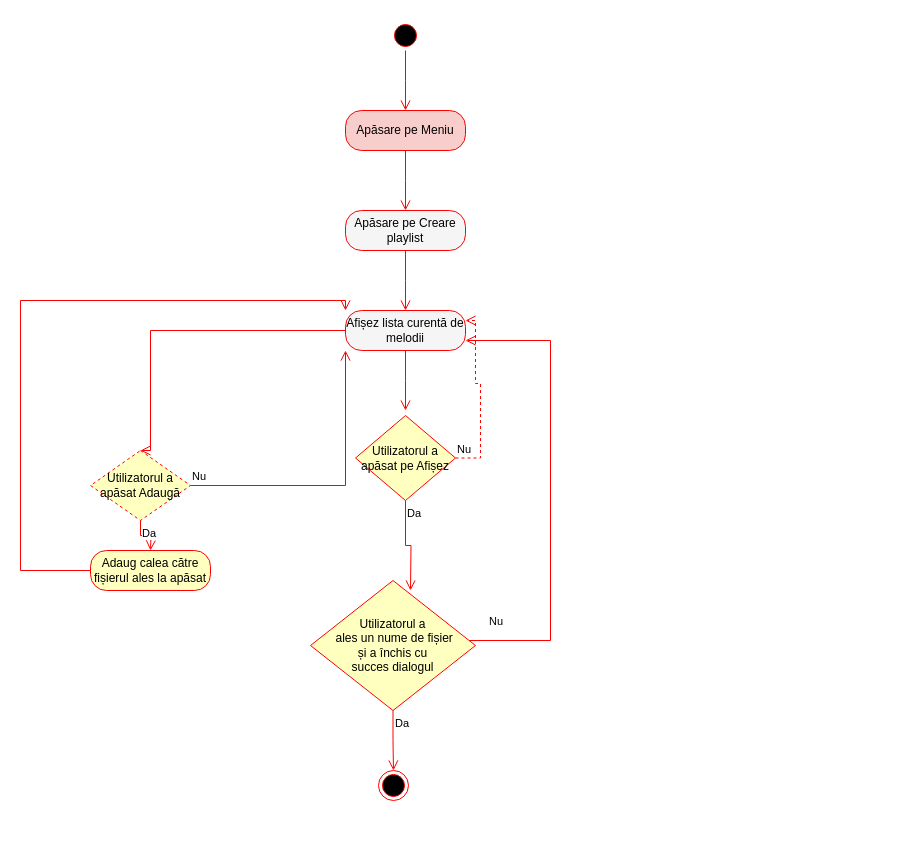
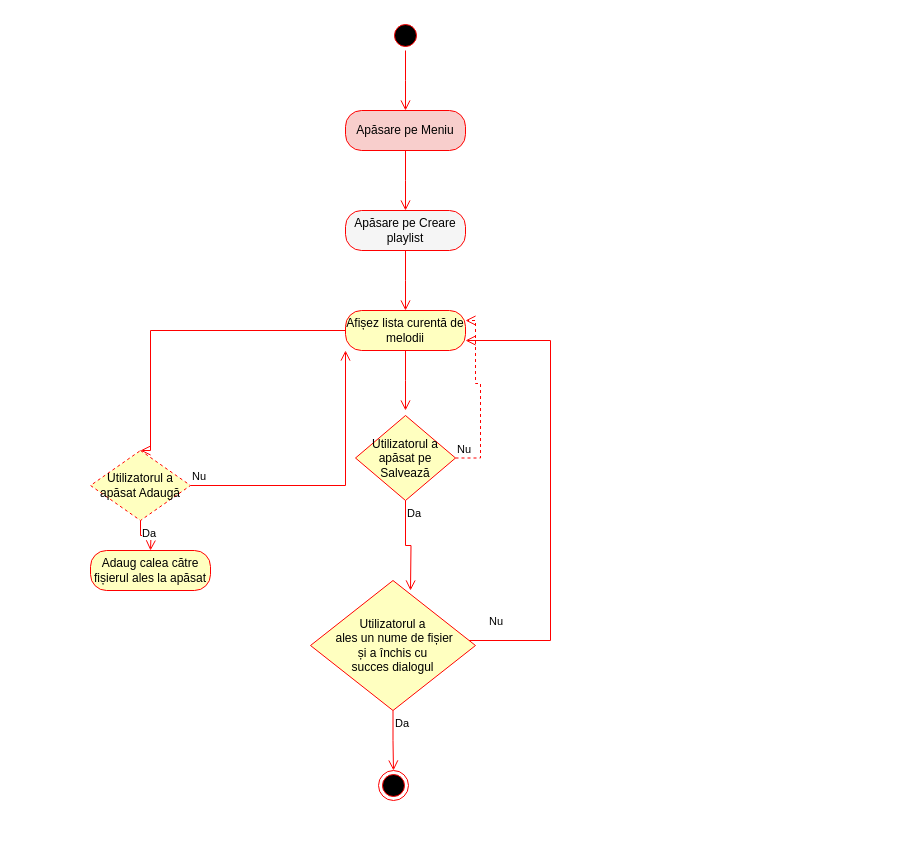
  <mxCell id="0" />
  <mxCell id="1" parent="0" />
  <mxCell id="2" value="" style="ellipse;html=1;shape=startState;fillColor=#000000;strokeColor=#ff0000;direction=west;" parent="1" vertex="1"><mxGeometry x="390" y="20" width="30" height="30" as="geometry" /></mxCell>
  <mxCell id="3" value="" style="edgeStyle=orthogonalEdgeStyle;html=1;verticalAlign=bottom;endArrow=open;endSize=8;strokeColor=#ff0000;rounded=0;" parent="1" source="2" edge="1"><mxGeometry relative="1" as="geometry"><mxPoint x="405" y="110" as="targetPoint" /></mxGeometry></mxCell>
  <mxCell id="4" value="Apăsare pe Meniu" style="rounded=1;whiteSpace=wrap;html=1;arcSize=40;fontColor=#000000;fillColor=#f8cecc;strokeColor=#ff0000;" parent="1" vertex="1"><mxGeometry x="345" y="110" width="120" height="40" as="geometry" /></mxCell>
  <mxCell id="5" value="" style="edgeStyle=orthogonalEdgeStyle;html=1;verticalAlign=bottom;endArrow=open;endSize=8;strokeColor=#ff0000;rounded=0;" parent="1" source="4" edge="1"><mxGeometry relative="1" as="geometry"><mxPoint x="405" y="210" as="targetPoint" /></mxGeometry></mxCell>
  <mxCell id="6" value="Apăsare pe Creare playlist" style="rounded=1;whiteSpace=wrap;html=1;arcSize=40;fontColor=#000000;fillColor=#f5f5f5;strokeColor=#ff0000;" parent="1" vertex="1"><mxGeometry x="345" y="210" width="120" height="40" as="geometry" /></mxCell>
  <mxCell id="7" value="" style="edgeStyle=orthogonalEdgeStyle;html=1;verticalAlign=bottom;endArrow=open;endSize=8;strokeColor=#ff0000;rounded=0;" parent="1" source="6" edge="1"><mxGeometry relative="1" as="geometry"><mxPoint x="405" y="310" as="targetPoint" /></mxGeometry></mxCell>
  <mxCell id="8" value="" style="edgeStyle=orthogonalEdgeStyle;html=1;verticalAlign=bottom;endArrow=open;endSize=8;strokeColor=#ff0000;rounded=0;entryX=0.75;entryY=0;entryDx=0;entryDy=0;" edge="1" parent="1"><mxGeometry relative="1" as="geometry"><mxPoint x="434" y="480" as="targetPoint" /><Array as="points"><mxPoint x="900" y="830" /><mxPoint x="900" y="450" /><mxPoint x="434" y="450" /></Array></mxGeometry></mxCell>
- <mxCell id="9" value="Afișez lista curentă de melodii" style="rounded=1;whiteSpace=wrap;html=1;arcSize=40;fontColor=#000000;fillColor=#f5f5f5;strokeColor=#ff0000;" vertex="1" parent="1"><mxGeometry x="345" y="310" width="120" height="40" as="geometry" /></mxCell>
+ <mxCell id="9" value="Afișez lista curentă de melodii" style="rounded=1;whiteSpace=wrap;html=1;arcSize=40;fontColor=#000000;fillColor=#ffffc0;strokeColor=#ff0000;" vertex="1" parent="1"><mxGeometry x="345" y="310" width="120" height="40" as="geometry" /></mxCell>
  <mxCell id="10" value="" style="edgeStyle=orthogonalEdgeStyle;html=1;verticalAlign=bottom;endArrow=open;endSize=8;strokeColor=#ff0000;rounded=0;" edge="1" source="9" parent="1"><mxGeometry relative="1" as="geometry"><mxPoint x="405" y="410" as="targetPoint" /></mxGeometry></mxCell>
- <mxCell id="11" value="Utilizatorul a apăsat pe Afișez" style="rhombus;whiteSpace=wrap;html=1;fontColor=#000000;fillColor=#ffffc0;strokeColor=#ff0000;" vertex="1" parent="1"><mxGeometry x="355" y="415" width="100" height="85" as="geometry" /></mxCell>
+ <mxCell id="11" value="Utilizatorul a apăsat pe Salvează" style="rhombus;whiteSpace=wrap;html=1;fontColor=#000000;fillColor=#ffffc0;strokeColor=#ff0000;" vertex="1" parent="1"><mxGeometry x="355" y="415" width="100" height="85" as="geometry" /></mxCell>
  <mxCell id="12" value="Nu" style="edgeStyle=orthogonalEdgeStyle;html=1;align=left;verticalAlign=bottom;endArrow=open;endSize=8;strokeColor=#ff0000;rounded=0;entryX=1;entryY=0.25;entryDx=0;entryDy=0;dashed=1;" edge="1" source="11" parent="1" target="9"><mxGeometry x="-1" relative="1" as="geometry"><mxPoint x="550" y="435" as="targetPoint" /><Array as="points"><mxPoint x="480" y="458" /><mxPoint x="480" y="383" /><mxPoint x="475" y="383" /><mxPoint x="475" y="320" /></Array></mxGeometry></mxCell>
  <mxCell id="13" value="Da" style="edgeStyle=orthogonalEdgeStyle;html=1;align=left;verticalAlign=top;endArrow=open;endSize=8;strokeColor=#ff0000;rounded=0;" edge="1" source="11" parent="1"><mxGeometry x="-1" relative="1" as="geometry"><mxPoint x="410" y="590" as="targetPoint" /></mxGeometry></mxCell>
  <mxCell id="14" value="Utilizatorul a&lt;br&gt;&amp;nbsp;ales un nume de fișier &lt;br&gt;și a închis cu &lt;br&gt;succes dialogul" style="rhombus;whiteSpace=wrap;html=1;fontColor=#000000;fillColor=#ffffc0;strokeColor=#ff0000;" vertex="1" parent="1"><mxGeometry x="310" y="580" width="165" height="130" as="geometry" /></mxCell>
  <mxCell id="15" value="Nu" style="edgeStyle=orthogonalEdgeStyle;html=1;align=left;verticalAlign=bottom;endArrow=open;endSize=8;strokeColor=#ff0000;rounded=0;entryX=1;entryY=0.75;entryDx=0;entryDy=0;" edge="1" source="14" parent="1" target="9"><mxGeometry x="-0.924" y="10" relative="1" as="geometry"><mxPoint x="550" y="610" as="targetPoint" /><Array as="points"><mxPoint x="550" y="640" /><mxPoint x="550" y="340" /></Array><mxPoint as="offset" /></mxGeometry></mxCell>
  <mxCell id="16" value="Da" style="edgeStyle=orthogonalEdgeStyle;html=1;align=left;verticalAlign=top;endArrow=open;endSize=8;strokeColor=#ff0000;rounded=0;entryX=0.5;entryY=0;entryDx=0;entryDy=0;" edge="1" source="14" parent="1" target="17"><mxGeometry x="-1" relative="1" as="geometry"><mxPoint x="410" y="690" as="targetPoint" /></mxGeometry></mxCell>
  <mxCell id="17" value="" style="ellipse;html=1;shape=endState;fillColor=#000000;strokeColor=#ff0000;" vertex="1" parent="1"><mxGeometry x="378" y="770" width="30" height="30" as="geometry" /></mxCell>
  <mxCell id="18" value="Utilizatorul a apăsat Adaugă" style="rhombus;whiteSpace=wrap;html=1;fontColor=#000000;fillColor=#ffffc0;strokeColor=#ff0000;dashed=1;" vertex="1" parent="1"><mxGeometry x="90" y="450" width="100" height="70" as="geometry" /></mxCell>
  <mxCell id="19" value="Nu" style="edgeStyle=orthogonalEdgeStyle;html=1;align=left;verticalAlign=bottom;endArrow=open;endSize=8;strokeColor=#ff0000;rounded=0;entryX=0;entryY=1;entryDx=0;entryDy=0;" edge="1" source="18" parent="1" target="9"><mxGeometry x="-1" relative="1" as="geometry"><mxPoint x="290" y="470" as="targetPoint" /></mxGeometry></mxCell>
  <mxCell id="20" value="Da" style="edgeStyle=orthogonalEdgeStyle;html=1;align=left;verticalAlign=top;endArrow=open;endSize=8;strokeColor=#ff0000;rounded=0;" edge="1" source="18" parent="1"><mxGeometry x="-1" relative="1" as="geometry"><mxPoint x="150" y="550" as="targetPoint" /></mxGeometry></mxCell>
  <mxCell id="21" value="" style="edgeStyle=orthogonalEdgeStyle;html=1;align=left;verticalAlign=bottom;endArrow=open;endSize=8;strokeColor=#ff0000;rounded=0;exitX=0;exitY=0.5;exitDx=0;exitDy=0;entryX=0.5;entryY=0;entryDx=0;entryDy=0;" edge="1" parent="1" source="9" target="18"><mxGeometry x="-0.846" y="-20" relative="1" as="geometry"><mxPoint x="300" y="480" as="targetPoint" /><mxPoint x="200" y="480" as="sourcePoint" /><Array as="points"><mxPoint x="150" y="330" /></Array><mxPoint as="offset" /></mxGeometry></mxCell>
  <mxCell id="22" value="Adaug calea către fișierul ales la apăsat" style="rounded=1;whiteSpace=wrap;html=1;arcSize=40;fontColor=#000000;fillColor=#ffffc0;strokeColor=#ff0000;" vertex="1" parent="1"><mxGeometry x="90" y="550" width="120" height="40" as="geometry" /></mxCell>
- <mxCell id="23" value="" style="edgeStyle=orthogonalEdgeStyle;html=1;verticalAlign=bottom;endArrow=open;endSize=8;strokeColor=#ff0000;rounded=0;entryX=0;entryY=0;entryDx=0;entryDy=0;" edge="1" source="22" parent="1" target="9"><mxGeometry relative="1" as="geometry"><mxPoint x="150" y="650" as="targetPoint" /><Array as="points"><mxPoint x="20" y="570" /><mxPoint x="20" y="300" /><mxPoint x="345" y="300" /></Array></mxGeometry></mxCell>
